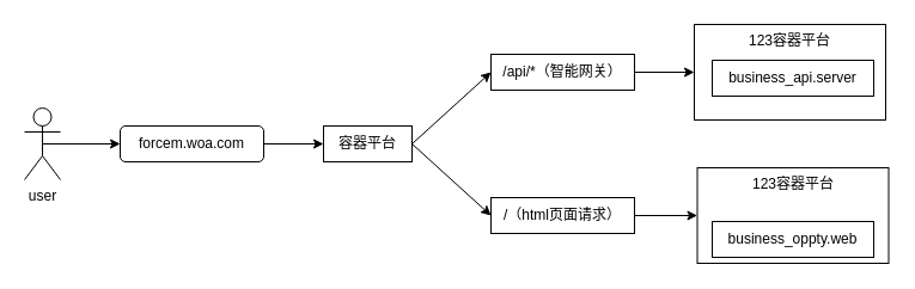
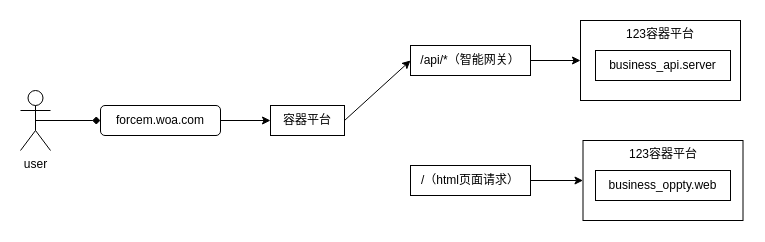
  <mxCell id="0" />
  <mxCell id="1" parent="0" />
  <mxCell id="2" value="" style="group" vertex="1" connectable="0" parent="1"><mxGeometry x="20" y="20" width="722.5" height="200" as="geometry" /></mxCell>
  <mxCell id="3" value="user" style="shape=umlActor;verticalLabelPosition=bottom;verticalAlign=top;html=1;outlineConnect=0;" vertex="1" parent="2"><mxGeometry y="70" width="30" height="60" as="geometry" /></mxCell>
  <mxCell id="4" value="forcem.woa.com" style="whiteSpace=wrap;html=1;rounded=1;" vertex="1" parent="2"><mxGeometry x="80" y="85" width="120" height="30" as="geometry" /></mxCell>
- <mxCell id="5" style="edgeStyle=none;html=1;exitX=0.5;exitY=0.5;exitDx=0;exitDy=0;exitPerimeter=0;entryX=0;entryY=0.5;entryDx=0;entryDy=0;" edge="1" parent="2" source="3" target="4"><mxGeometry relative="1" as="geometry" /></mxCell>
+ <mxCell id="5" style="edgeStyle=none;html=1;exitX=0.5;exitY=0.5;exitDx=0;exitDy=0;exitPerimeter=0;entryX=0;entryY=0.5;entryDx=0;entryDy=0;endArrow=diamond;" edge="1" parent="2" source="3" target="4"><mxGeometry relative="1" as="geometry" /></mxCell>
  <mxCell id="6" value="/api/*（智能网关）" style="rounded=0;whiteSpace=wrap;html=1;" vertex="1" parent="2"><mxGeometry x="390" y="25" width="120" height="30" as="geometry" /></mxCell>
  <mxCell id="7" value="/（html页面请求）" style="rounded=0;whiteSpace=wrap;html=1;" vertex="1" parent="2"><mxGeometry x="390" y="145" width="120" height="30" as="geometry" /></mxCell>
  <mxCell id="8" style="edgeStyle=none;html=1;exitX=1;exitY=0.5;exitDx=0;exitDy=0;entryX=0;entryY=0.5;entryDx=0;entryDy=0;" edge="1" parent="2" source="10" target="6"><mxGeometry relative="1" as="geometry" /></mxCell>
- <mxCell id="9" style="edgeStyle=none;html=1;exitX=1;exitY=0.5;exitDx=0;exitDy=0;entryX=0;entryY=0.5;entryDx=0;entryDy=0;" edge="1" parent="2" source="10" target="7"><mxGeometry relative="1" as="geometry" /></mxCell>
  <mxCell id="10" value="容器平台" style="rounded=0;whiteSpace=wrap;html=1;" vertex="1" parent="2"><mxGeometry x="250" y="85" width="74" height="30" as="geometry" /></mxCell>
  <mxCell id="11" style="edgeStyle=none;html=1;exitX=1;exitY=0.5;exitDx=0;exitDy=0;entryX=0;entryY=0.5;entryDx=0;entryDy=0;" edge="1" parent="2" source="4" target="10"><mxGeometry relative="1" as="geometry" /></mxCell>
  <mxCell id="12" value="123容器平台" style="rounded=0;whiteSpace=wrap;html=1;verticalAlign=top;" vertex="1" parent="2"><mxGeometry x="560" width="160" height="80" as="geometry" /></mxCell>
  <mxCell id="13" style="edgeStyle=none;html=1;exitX=1;exitY=0.5;exitDx=0;exitDy=0;entryX=0;entryY=0.5;entryDx=0;entryDy=0;" edge="1" parent="2" source="6" target="12"><mxGeometry relative="1" as="geometry" /></mxCell>
  <mxCell id="14" value="business_api.server" style="rounded=0;whiteSpace=wrap;html=1;" vertex="1" parent="2"><mxGeometry x="575" y="30" width="135" height="30" as="geometry" /></mxCell>
  <mxCell id="15" value="123容器平台" style="rounded=0;whiteSpace=wrap;html=1;verticalAlign=top;" vertex="1" parent="2"><mxGeometry x="562.5" y="120" width="160" height="80" as="geometry" /></mxCell>
  <mxCell id="16" style="edgeStyle=none;html=1;exitX=1;exitY=0.5;exitDx=0;exitDy=0;entryX=0;entryY=0.5;entryDx=0;entryDy=0;" edge="1" parent="2" source="7" target="15"><mxGeometry relative="1" as="geometry" /></mxCell>
- <mxCell id="17" value="business_oppty.web" style="rounded=0;whiteSpace=wrap;html=1;" vertex="1" parent="2"><mxGeometry x="575" y="165" width="135" height="30" as="geometry" /></mxCell>
+ <mxCell id="17" value="business_oppty.web" style="rounded=0;whiteSpace=wrap;html=1;" vertex="1" parent="2"><mxGeometry x="575" y="150" width="135" height="30" as="geometry" /></mxCell>
